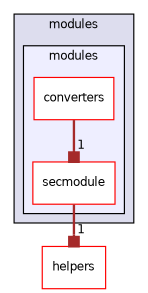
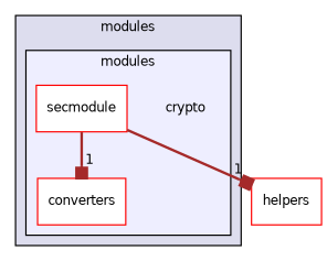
  digraph {
    compound=true
    node [fontname=Helvetica fontsize=10 shape=box color=red fillcolor=white style=filled]
    edge [headlabel=1 labeldistance=1.5 labelfontname=Helvetica labelfontsize=10 color=brown style=bold arrowhead=box]
+   n1 [label=crypto shape=plaintext color="" fillcolor="" style=""]
    n2 [label=converters]
    n3 [label=secmodule]
    n4 [label=helpers]
    subgraph cluster_1 {
      bgcolor="#ddddee"
      fontname=Helvetica
      fontsize=10
      label=modules
      pencolor=black
      subgraph cluster_2 {
        bgcolor="#eeeeff"
        fontname=Helvetica
        fontsize=10
        pencolor=black
+       n1
        n2
        n3
      }
    }
-   n2 -> n3
+   n3 -> n2
    n3 -> n4
  }
